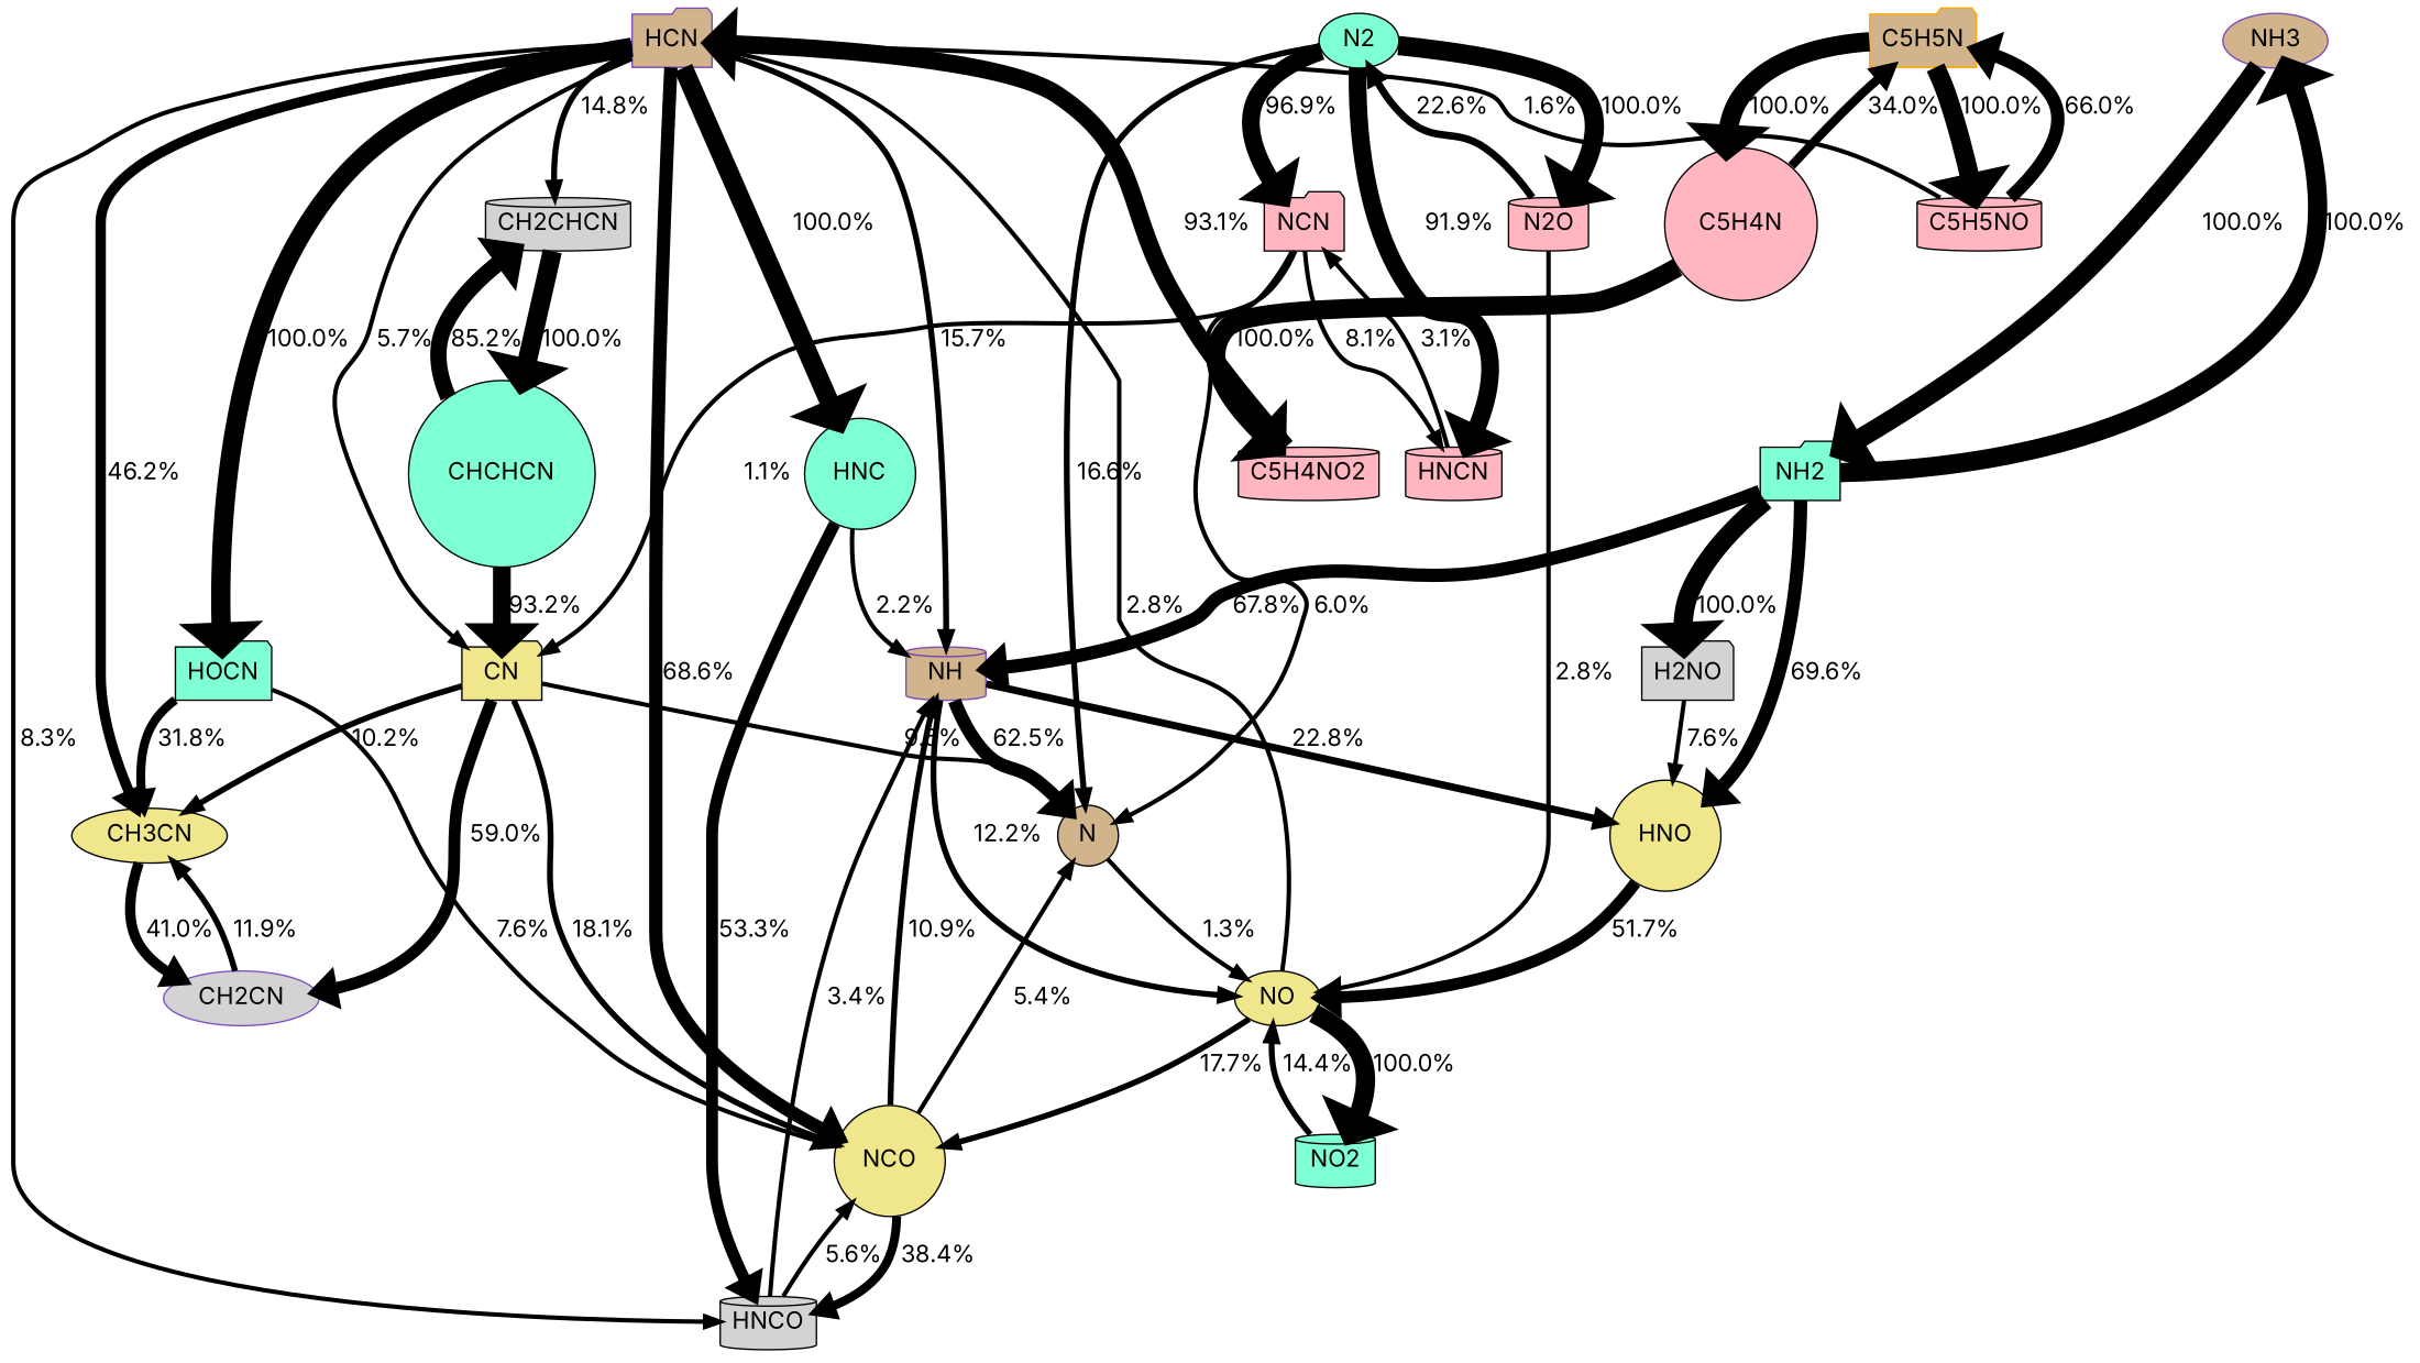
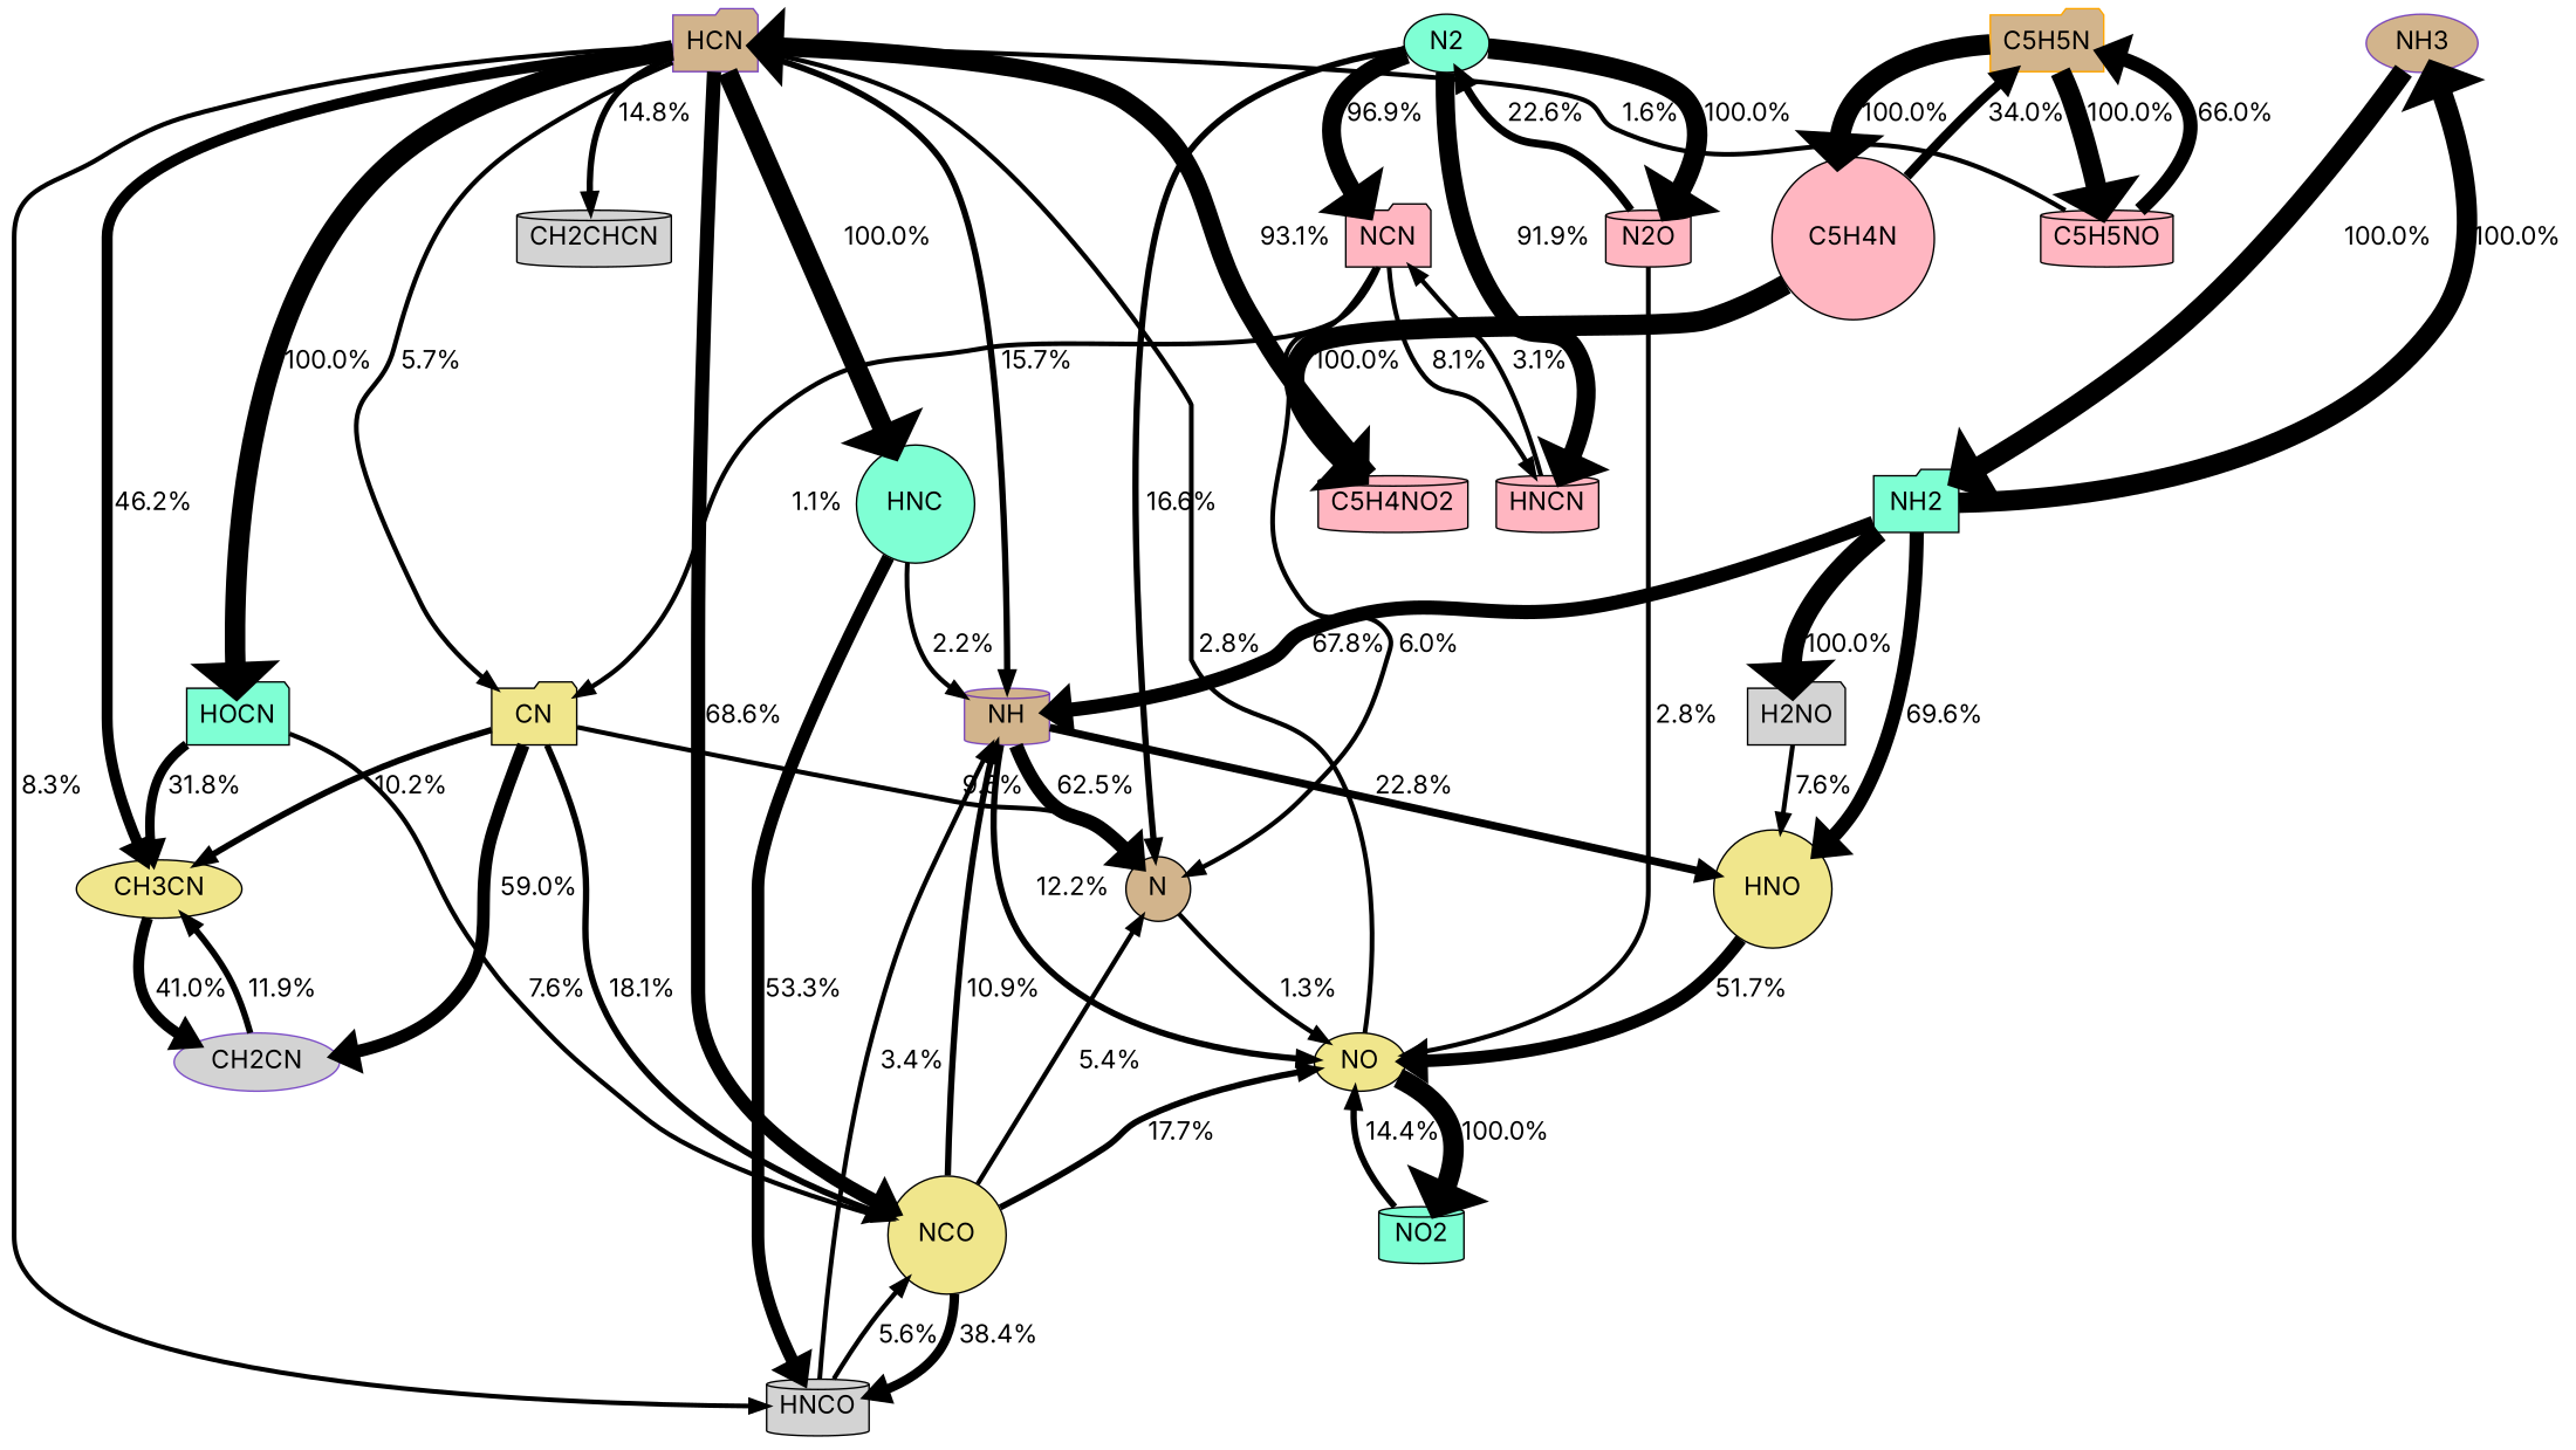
  digraph {
    b="0,0,1558,558"
    fontname=Inter
    rankdir=TB
    splines=True
    node [fillcolor=aquamarine fontname=Inter fontsize=16 shape=cylinder style=filled]
    edge [fontcolor=black fontname=Inter fontsize=16 penwidth=3]
    HCN [color="#500dbab1" fillcolor=tan shape=folder]
    C5H5N [color=orange fillcolor=tan shape=folder]
    N2 [shape=ellipse]
    NH3 [color="#500dbab1" fillcolor=tan shape=ellipse]
    NH [color="#500dbab1" fillcolor=tan]
    HNC [shape=circle]
    CN [fillcolor=khaki shape=folder]
    HNCO [fillcolor=lightgrey]
    NCO [fillcolor=khaki shape=circle]
    CH2CHCN [fillcolor=lightgrey]
    HOCN [shape=folder]
    CH3CN [fillcolor=khaki shape=ellipse]
    C5H4N [fillcolor=lightpink shape=circle]
    C5H5NO [fillcolor=lightpink]
    N [fillcolor=tan shape=circle]
    N2O [fillcolor=lightpink]
    NCN [fillcolor=lightpink shape=folder]
    HNCN [fillcolor=lightpink]
    NH2 [shape=folder]
    NO [fillcolor=khaki shape=ellipse]
    NO2
    HNO [fillcolor=khaki shape=circle]
    CH2CN [color="#500dbab1" fillcolor=lightgrey shape=ellipse]
-   CHCHCN [shape=circle]
    C5H4NO2 [fillcolor=lightpink]
    H2NO [fillcolor=lightgrey shape=folder]
    subgraph sub_1 {
      rank=source
      HCN
      C5H5N
      N2
      NH3
    }
    HCN -> NH [label=" 15.7%" penwidth=4]
    HCN -> HNC [label=" 100.0%" penwidth=13]
    HCN -> CN [label=" 5.7%"]
    HCN -> HNCO [label=" 8.3%"]
    HCN -> NCO [label=" 68.6%" penwidth=9]
    HCN -> CH2CHCN [label=" 14.8%" penwidth=4]
    HCN -> HOCN [label=" 100.0%" penwidth=13]
    HCN -> CH3CN [label=" 46.2%" penwidth=7]
    C5H5N -> C5H4N [label=" 100.0%" penwidth=13]
    C5H5N -> C5H5NO [label=" 100.0%" penwidth=13]
    N2 -> N [label=" 16.6%" penwidth=4]
    N2 -> N2O [label=" 100.0%" penwidth=13]
    N2 -> NCN [label=" 96.9%" penwidth=12]
    N2 -> HNCN [label=" 91.9%" penwidth=12]
    NH3 -> NH2 [label=" 100.0%" penwidth=13]
    NH -> N [label=" 62.5%" penwidth=9]
    NH -> NO [label=" 12.2%" penwidth=4]
    NH -> HNO [label=" 22.8%" penwidth=5]
    HNC -> NH [label=" 2.2%"]
    HNC -> HNCO [label=" 53.3%" penwidth=8]
    CN -> NCO [label=" 18.1%" penwidth=4]
    CN -> CH3CN [label=" 10.2%" penwidth=4]
    CN -> N [label=" 9.6%"]
    CN -> CH2CN [label=" 59.0%" penwidth=8]
    HNCO -> NH [label=" 3.4%"]
    HNCO -> NCO [label=" 5.6%"]
    NCO -> NH [label=" 10.9%" penwidth=4]
    NCO -> HNCO [label=" 38.4%" penwidth=6]
    NCO -> N [label=" 5.4%"]
-   NO -> NCO [label=" 17.7%" penwidth=4]
-   CH2CHCN -> CHCHCN [label=" 100.0%" penwidth=13]
+   NCO -> NO [label=" 17.7%" penwidth=4]
    HOCN -> NCO [label=" 7.6%"]
    HOCN -> CH3CN [label=" 31.8%" penwidth=6]
    CH3CN -> CH2CN [label=" 41.0%" penwidth=7]
    C5H4N -> C5H5N [label=" 34.0%" penwidth=6]
    C5H4N -> C5H4NO2 [label=" 100.0%" penwidth=13]
    C5H5NO -> HCN [label=" 1.6%"]
    C5H5NO -> C5H5N [label=" 66.0%" penwidth=9]
    N -> NO [label=" 1.3%"]
    N2O -> N2 [label=" 22.6%" penwidth=5]
    N2O -> NO [label=" 2.8%"]
    NCN -> CN [label=" 1.1%"]
    NCN -> N [label=" 6.0%"]
    NCN -> HNCN [label=" 8.1%"]
    HNCN -> NCN [label=" 3.1%"]
    NH2 -> NH3 [label=" 100.0%" penwidth=13]
    NH2 -> NH [label=" 67.8%" penwidth=9]
    NH2 -> HNO [label=" 69.6%" penwidth=9]
    NH2 -> H2NO [label=" 100.0%" penwidth=13]
    NO -> HCN [label=" 2.8%"]
    NO -> NO2 [label=" 100.0%" penwidth=13]
    NO2 -> NO [label=" 14.4%" penwidth=4]
    HNO -> NO [label=" 51.7%" penwidth=8]
    CH2CN -> CH3CN [label=" 11.9%" penwidth=4]
-   CHCHCN -> CN [label=" 93.2%" penwidth=12]
-   CHCHCN -> CH2CHCN [label=" 85.2%" penwidth=11]
    C5H4NO2 -> HCN [label=" 93.1%" penwidth=12]
    H2NO -> HNO [label=" 7.6%"]
  }
